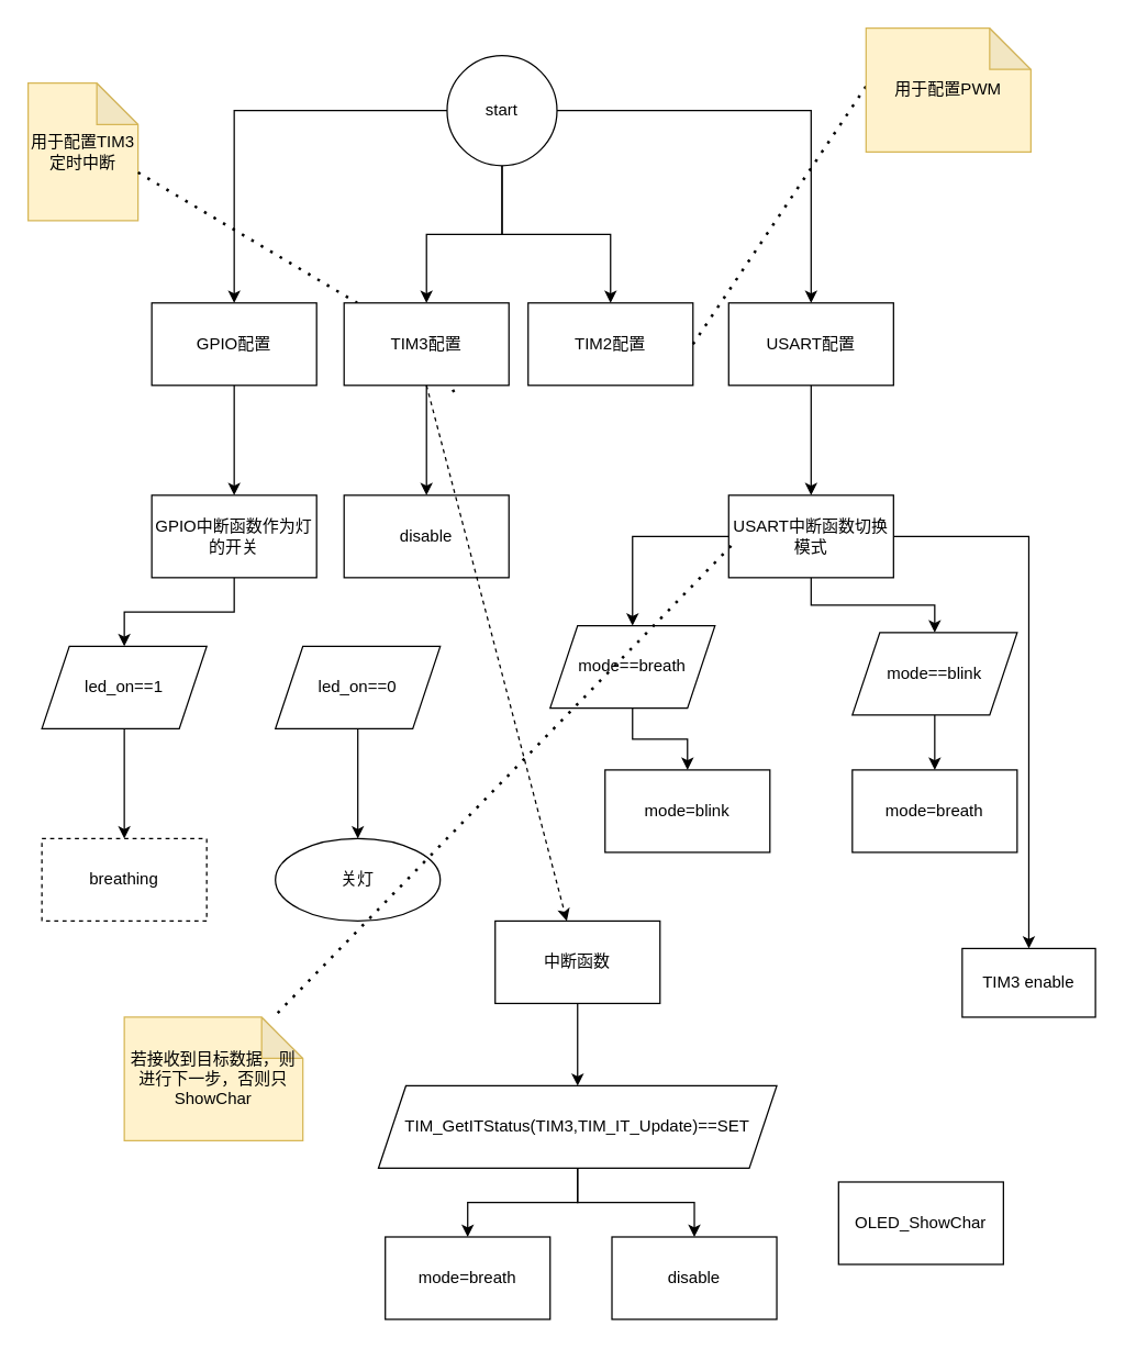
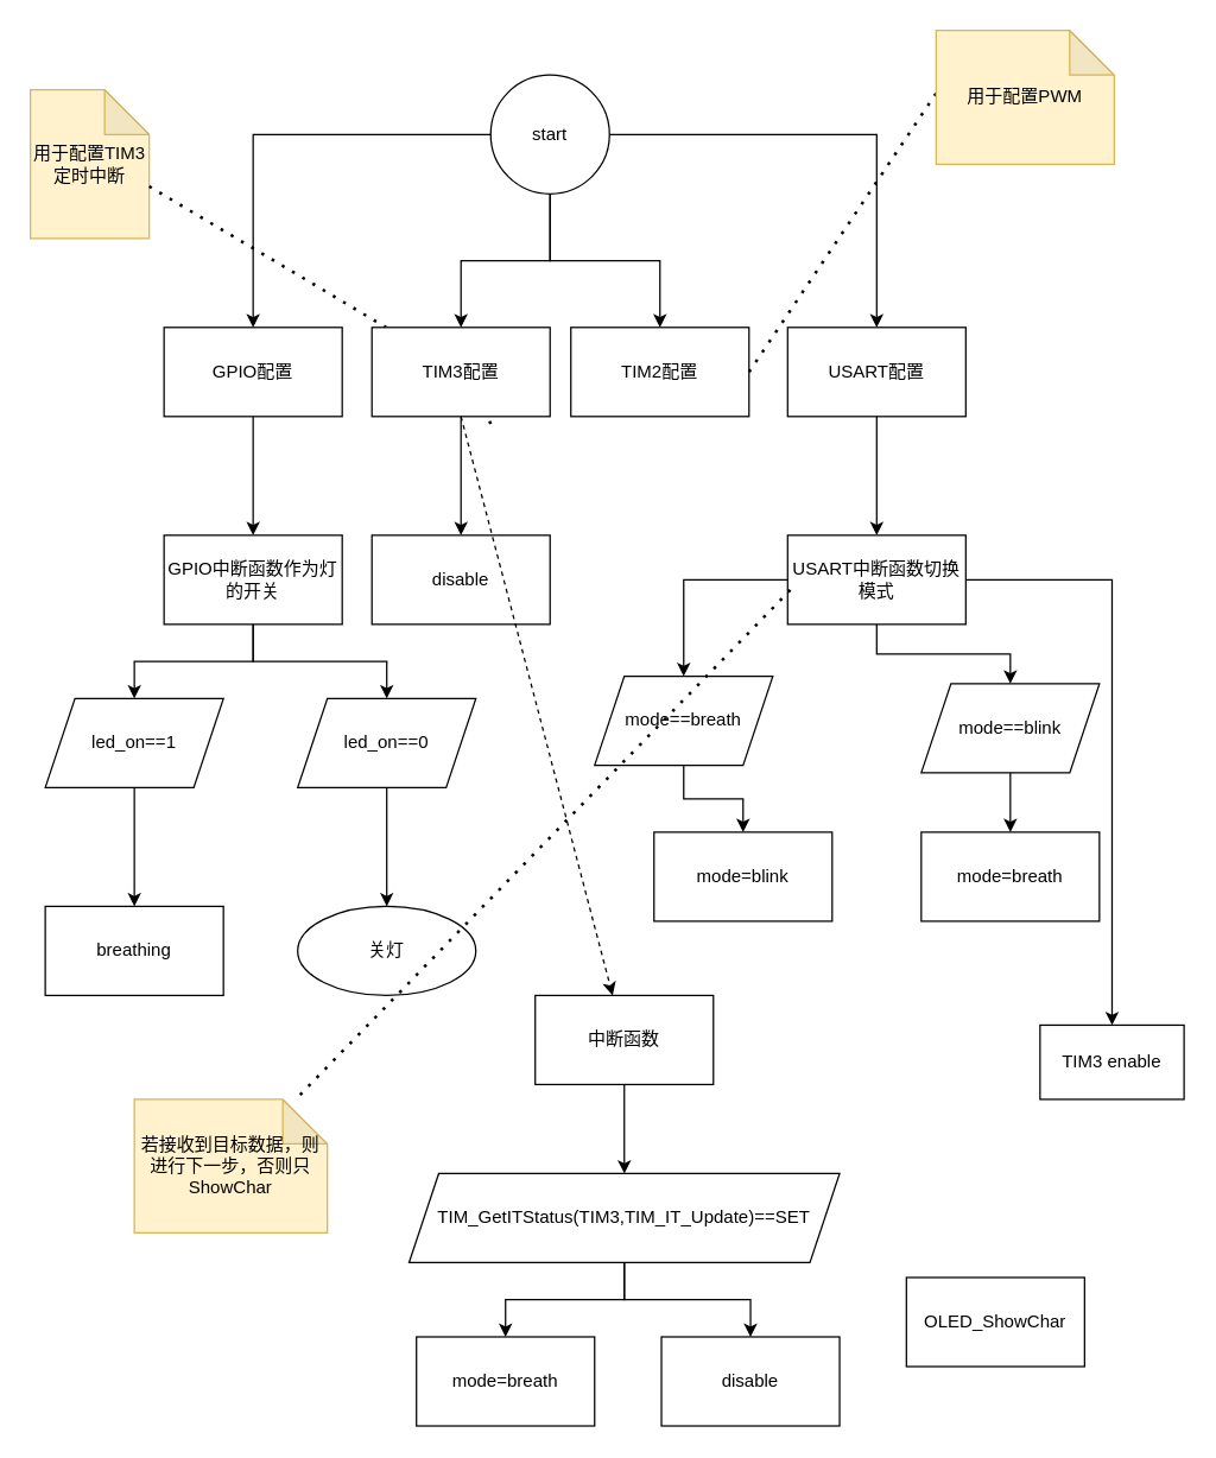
  <mxCell id="0" />
  <mxCell id="1" parent="0" />
  <mxCell id="2" value="" style="edgeStyle=orthogonalEdgeStyle;rounded=0;orthogonalLoop=1;jettySize=auto;html=1;" edge="1" parent="1" source="6" target="7"><mxGeometry relative="1" as="geometry" /></mxCell>
  <mxCell id="3" value="" style="edgeStyle=orthogonalEdgeStyle;rounded=0;orthogonalLoop=1;jettySize=auto;html=1;" edge="1" parent="1" source="6" target="9"><mxGeometry relative="1" as="geometry" /></mxCell>
  <mxCell id="4" value="" style="edgeStyle=orthogonalEdgeStyle;rounded=0;orthogonalLoop=1;jettySize=auto;html=1;" edge="1" parent="1" source="6" target="16"><mxGeometry relative="1" as="geometry" /></mxCell>
  <mxCell id="5" value="" style="edgeStyle=orthogonalEdgeStyle;rounded=0;orthogonalLoop=1;jettySize=auto;html=1;" edge="1" parent="1" source="6" target="18"><mxGeometry relative="1" as="geometry" /></mxCell>
- <mxCell id="6" value="start" style="ellipse;whiteSpace=wrap;html=1;aspect=fixed;" vertex="1" parent="1"><mxGeometry x="325" y="40" width="80" height="80" as="geometry" /></mxCell>
+ <mxCell id="6" value="start" style="ellipse;whiteSpace=wrap;html=1;aspect=fixed;" vertex="1" parent="1"><mxGeometry x="330" y="50" width="80" height="80" as="geometry" /></mxCell>
  <mxCell id="7" value="TIM2配置" style="whiteSpace=wrap;html=1;" vertex="1" parent="1"><mxGeometry x="384" y="220" width="120" height="60" as="geometry" /></mxCell>
  <mxCell id="8" value="" style="edgeStyle=orthogonalEdgeStyle;rounded=0;orthogonalLoop=1;jettySize=auto;html=1;" edge="1" parent="1" source="9" target="21"><mxGeometry relative="1" as="geometry" /></mxCell>
  <mxCell id="9" value="GPIO配置" style="whiteSpace=wrap;html=1;" vertex="1" parent="1"><mxGeometry x="110" y="220" width="120" height="60" as="geometry" /></mxCell>
  <mxCell id="10" value="用于配置TIM3定时中断" style="shape=note;whiteSpace=wrap;html=1;backgroundOutline=1;darkOpacity=0.05;fillColor=#fff2cc;strokeColor=#d6b656;" vertex="1" parent="1"><mxGeometry x="20" y="60" width="80" height="100" as="geometry" /></mxCell>
  <mxCell id="11" value="" style="endArrow=none;dashed=1;html=1;dashPattern=1 3;strokeWidth=2;rounded=0;exitX=0;exitY=0;exitDx=80;exitDy=65;exitPerimeter=0;" edge="1" parent="1" source="16"><mxGeometry width="50" height="50" relative="1" as="geometry"><mxPoint x="260" y="290" as="sourcePoint" /><mxPoint x="310" y="240" as="targetPoint" /></mxGeometry></mxCell>
  <mxCell id="12" value="" style="endArrow=none;dashed=1;html=1;dashPattern=1 3;strokeWidth=2;rounded=0;entryX=0.05;entryY=0.37;entryDx=0;entryDy=0;entryPerimeter=0;" edge="1" parent="1" target="13"><mxGeometry width="50" height="50" relative="1" as="geometry"><mxPoint x="504" y="250" as="sourcePoint" /><mxPoint x="660" y="300" as="targetPoint" /></mxGeometry></mxCell>
  <mxCell id="13" value="用于配置PWM" style="shape=note;whiteSpace=wrap;html=1;backgroundOutline=1;darkOpacity=0.05;fillColor=#fff2cc;strokeColor=#d6b656;" vertex="1" parent="1"><mxGeometry x="630" y="20" width="120" height="90" as="geometry" /></mxCell>
  <mxCell id="14" value="" style="endArrow=none;dashed=1;html=1;dashPattern=1 3;strokeWidth=2;rounded=0;exitX=0;exitY=0;exitDx=80;exitDy=65;exitPerimeter=0;" edge="1" parent="1" source="10" target="16"><mxGeometry width="50" height="50" relative="1" as="geometry"><mxPoint x="100" y="125" as="sourcePoint" /><mxPoint x="310" y="240" as="targetPoint" /></mxGeometry></mxCell>
  <mxCell id="15" value="" style="edgeStyle=orthogonalEdgeStyle;rounded=0;orthogonalLoop=1;jettySize=auto;html=1;" edge="1" parent="1" source="16" target="28"><mxGeometry relative="1" as="geometry" /></mxCell>
  <mxCell id="16" value="TIM3配置" style="whiteSpace=wrap;html=1;" vertex="1" parent="1"><mxGeometry x="250" y="220" width="120" height="60" as="geometry" /></mxCell>
  <mxCell id="17" value="" style="edgeStyle=orthogonalEdgeStyle;rounded=0;orthogonalLoop=1;jettySize=auto;html=1;" edge="1" parent="1" source="18" target="32"><mxGeometry relative="1" as="geometry" /></mxCell>
  <mxCell id="18" value="USART配置" style="whiteSpace=wrap;html=1;" vertex="1" parent="1"><mxGeometry x="530" y="220" width="120" height="60" as="geometry" /></mxCell>
  <mxCell id="19" value="" style="edgeStyle=orthogonalEdgeStyle;rounded=0;orthogonalLoop=1;jettySize=auto;html=1;" edge="1" parent="1" source="21" target="23"><mxGeometry relative="1" as="geometry" /></mxCell>
+ <mxCell id="20" value="" style="edgeStyle=orthogonalEdgeStyle;rounded=0;orthogonalLoop=1;jettySize=auto;html=1;" edge="1" parent="1" source="21" target="25"><mxGeometry relative="1" as="geometry" /></mxCell>
  <mxCell id="21" value="GPIO中断函数作为灯的开关" style="whiteSpace=wrap;html=1;" vertex="1" parent="1"><mxGeometry x="110" y="360" width="120" height="60" as="geometry" /></mxCell>
  <mxCell id="22" value="" style="edgeStyle=orthogonalEdgeStyle;rounded=0;orthogonalLoop=1;jettySize=auto;html=1;" edge="1" parent="1" source="23" target="26"><mxGeometry relative="1" as="geometry" /></mxCell>
  <mxCell id="23" value="led_on==1" style="shape=parallelogram;perimeter=parallelogramPerimeter;whiteSpace=wrap;html=1;fixedSize=1;" vertex="1" parent="1"><mxGeometry x="30" y="470" width="120" height="60" as="geometry" /></mxCell>
  <mxCell id="24" value="" style="edgeStyle=orthogonalEdgeStyle;rounded=0;orthogonalLoop=1;jettySize=auto;html=1;" edge="1" parent="1" source="25" target="27"><mxGeometry relative="1" as="geometry" /></mxCell>
  <mxCell id="25" value="led_on==0" style="shape=parallelogram;perimeter=parallelogramPerimeter;whiteSpace=wrap;html=1;fixedSize=1;" vertex="1" parent="1"><mxGeometry x="200" y="470" width="120" height="60" as="geometry" /></mxCell>
- <mxCell id="26" value="breathing" style="whiteSpace=wrap;html=1;dashed=1;" vertex="1" parent="1"><mxGeometry x="30" y="610" width="120" height="60" as="geometry" /></mxCell>
+ <mxCell id="26" value="breathing" style="whiteSpace=wrap;html=1;" vertex="1" parent="1"><mxGeometry x="30" y="610" width="120" height="60" as="geometry" /></mxCell>
  <mxCell id="27" value="关灯" style="ellipse;whiteSpace=wrap;html=1;" vertex="1" parent="1"><mxGeometry x="200" y="610" width="120" height="60" as="geometry" /></mxCell>
  <mxCell id="28" value="disable" style="whiteSpace=wrap;html=1;" vertex="1" parent="1"><mxGeometry x="250" y="360" width="120" height="60" as="geometry" /></mxCell>
  <mxCell id="29" value="" style="edgeStyle=orthogonalEdgeStyle;rounded=0;orthogonalLoop=1;jettySize=auto;html=1;" edge="1" parent="1" source="32" target="34"><mxGeometry relative="1" as="geometry" /></mxCell>
  <mxCell id="30" value="" style="edgeStyle=orthogonalEdgeStyle;rounded=0;orthogonalLoop=1;jettySize=auto;html=1;" edge="1" parent="1" source="32" target="37"><mxGeometry relative="1" as="geometry" /></mxCell>
  <mxCell id="31" value="" style="edgeStyle=orthogonalEdgeStyle;rounded=0;orthogonalLoop=1;jettySize=auto;html=1;" edge="1" parent="1" source="32" target="39"><mxGeometry relative="1" as="geometry" /></mxCell>
  <mxCell id="32" value="USART中断函数切换模式" style="whiteSpace=wrap;html=1;" vertex="1" parent="1"><mxGeometry x="530" y="360" width="120" height="60" as="geometry" /></mxCell>
  <mxCell id="33" value="" style="edgeStyle=orthogonalEdgeStyle;rounded=0;orthogonalLoop=1;jettySize=auto;html=1;" edge="1" parent="1" source="34" target="35"><mxGeometry relative="1" as="geometry" /></mxCell>
  <mxCell id="34" value="mode==breath" style="shape=parallelogram;perimeter=parallelogramPerimeter;whiteSpace=wrap;html=1;fixedSize=1;" vertex="1" parent="1"><mxGeometry x="400" y="455" width="120" height="60" as="geometry" /></mxCell>
  <mxCell id="35" value="mode=blink" style="whiteSpace=wrap;html=1;" vertex="1" parent="1"><mxGeometry x="440" y="560" width="120" height="60" as="geometry" /></mxCell>
  <mxCell id="36" value="" style="edgeStyle=orthogonalEdgeStyle;rounded=0;orthogonalLoop=1;jettySize=auto;html=1;" edge="1" parent="1" source="37" target="38"><mxGeometry relative="1" as="geometry" /></mxCell>
  <mxCell id="37" value="mode==blink" style="shape=parallelogram;perimeter=parallelogramPerimeter;whiteSpace=wrap;html=1;fixedSize=1;" vertex="1" parent="1"><mxGeometry x="620" y="460" width="120" height="60" as="geometry" /></mxCell>
  <mxCell id="38" value="mode=breath" style="whiteSpace=wrap;html=1;" vertex="1" parent="1"><mxGeometry x="620" y="560" width="120" height="60" as="geometry" /></mxCell>
  <mxCell id="39" value="TIM3 enable" style="whiteSpace=wrap;html=1;" vertex="1" parent="1"><mxGeometry x="700" y="690" width="97" height="50" as="geometry" /></mxCell>
  <mxCell id="40" value="" style="endArrow=classic;html=1;rounded=0;exitX=0.5;exitY=1;exitDx=0;exitDy=0;dashed=1;" edge="1" parent="1" source="16" target="42"><mxGeometry width="50" height="50" relative="1" as="geometry"><mxPoint x="520" y="500" as="sourcePoint" /><mxPoint x="420" y="700" as="targetPoint" /></mxGeometry></mxCell>
  <mxCell id="41" value="" style="edgeStyle=orthogonalEdgeStyle;rounded=0;orthogonalLoop=1;jettySize=auto;html=1;" edge="1" parent="1" source="42" target="45"><mxGeometry relative="1" as="geometry" /></mxCell>
  <mxCell id="42" value="中断函数" style="rounded=0;whiteSpace=wrap;html=1;" vertex="1" parent="1"><mxGeometry x="360" y="670" width="120" height="60" as="geometry" /></mxCell>
  <mxCell id="43" value="" style="edgeStyle=orthogonalEdgeStyle;rounded=0;orthogonalLoop=1;jettySize=auto;html=1;" edge="1" parent="1" source="45" target="46"><mxGeometry relative="1" as="geometry" /></mxCell>
  <mxCell id="44" value="" style="edgeStyle=orthogonalEdgeStyle;rounded=0;orthogonalLoop=1;jettySize=auto;html=1;" edge="1" parent="1" source="45" target="47"><mxGeometry relative="1" as="geometry" /></mxCell>
  <mxCell id="45" value="TIM_GetITStatus(TIM3,TIM_IT_Update)==SET" style="shape=parallelogram;perimeter=parallelogramPerimeter;whiteSpace=wrap;html=1;fixedSize=1;rounded=0;" vertex="1" parent="1"><mxGeometry x="275" y="790" width="290" height="60" as="geometry" /></mxCell>
  <mxCell id="46" value="mode=breath" style="whiteSpace=wrap;html=1;rounded=0;" vertex="1" parent="1"><mxGeometry x="280" y="900" width="120" height="60" as="geometry" /></mxCell>
  <mxCell id="47" value="disable" style="whiteSpace=wrap;html=1;rounded=0;" vertex="1" parent="1"><mxGeometry x="445" y="900" width="120" height="60" as="geometry" /></mxCell>
  <mxCell id="48" value="OLED_ShowChar" style="whiteSpace=wrap;html=1;" vertex="1" parent="1"><mxGeometry x="610" y="860" width="120" height="60" as="geometry" /></mxCell>
  <mxCell id="49" value="" style="endArrow=none;dashed=1;html=1;dashPattern=1 3;strokeWidth=2;rounded=0;exitX=0.015;exitY=0.614;exitDx=0;exitDy=0;exitPerimeter=0;" edge="1" parent="1" source="32" target="50"><mxGeometry width="50" height="50" relative="1" as="geometry"><mxPoint x="420" y="330" as="sourcePoint" /><mxPoint x="240" y="761.818" as="targetPoint" /></mxGeometry></mxCell>
  <mxCell id="50" value="若接收到目标数据，则进行下一步，否则只ShowChar" style="shape=note;whiteSpace=wrap;html=1;backgroundOutline=1;darkOpacity=0.05;fillColor=#fff2cc;strokeColor=#d6b656;" vertex="1" parent="1"><mxGeometry x="90" y="740" width="130" height="90" as="geometry" /></mxCell>
